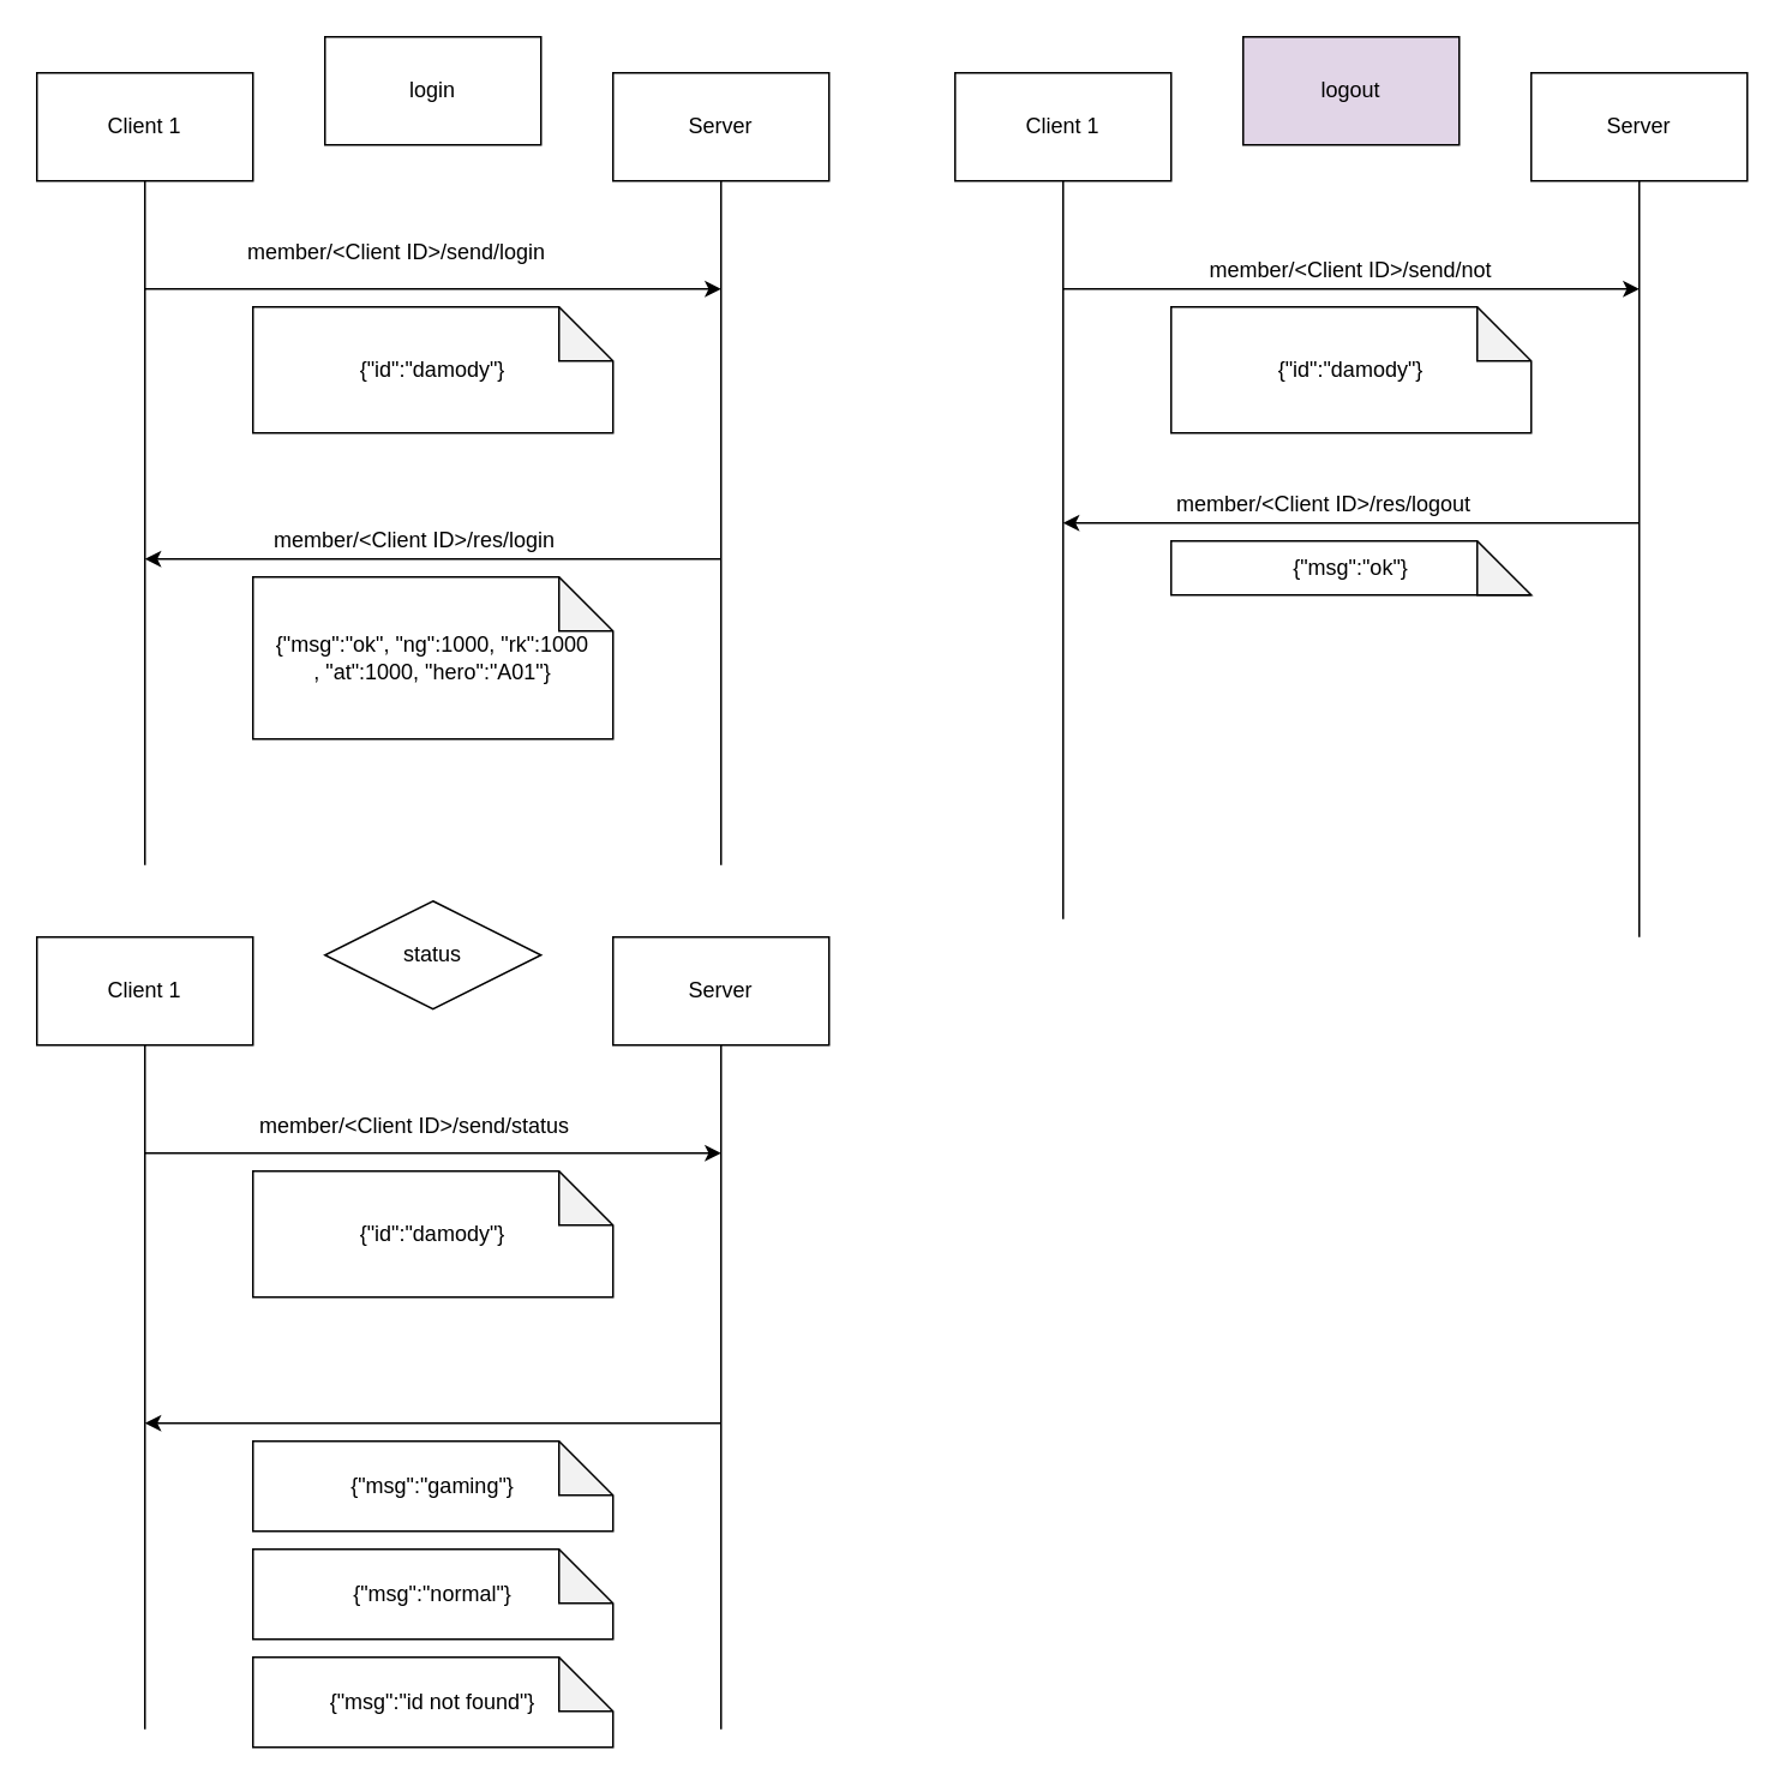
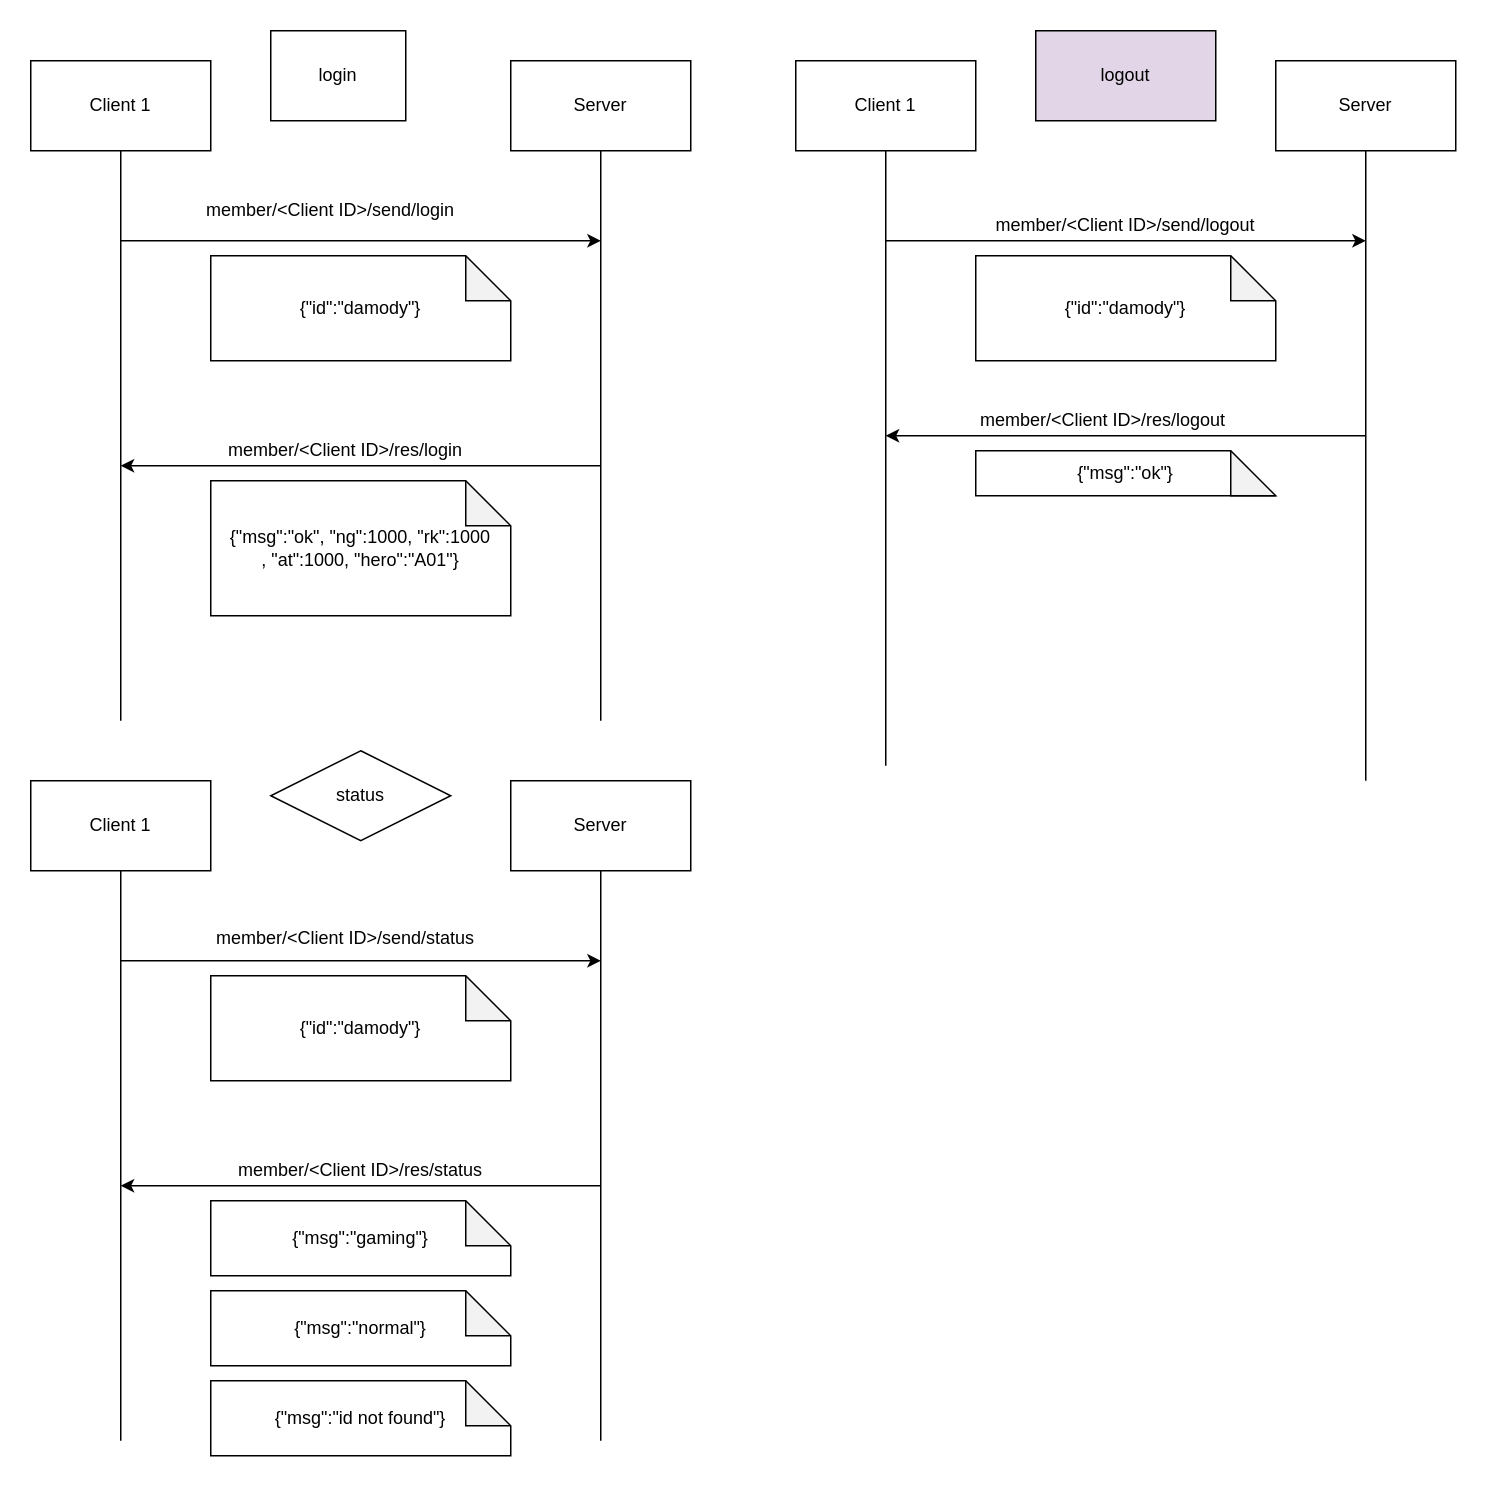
  <mxCell id="0" />
  <mxCell id="1" parent="0" />
  <mxCell id="2" value="Client 1" style="rounded=0;whiteSpace=wrap;html=1;" parent="1" vertex="1"><mxGeometry x="20" y="40" width="120" height="60" as="geometry" /></mxCell>
  <mxCell id="3" value="Server" style="rounded=0;whiteSpace=wrap;html=1;" parent="1" vertex="1"><mxGeometry x="340" y="40" width="120" height="60" as="geometry" /></mxCell>
  <mxCell id="4" value="" style="endArrow=none;html=1;entryX=0.5;entryY=1;entryDx=0;entryDy=0;fontStyle=1" parent="1" target="2" edge="1"><mxGeometry width="50" height="50" relative="1" as="geometry"><mxPoint x="80" y="480" as="sourcePoint" /><mxPoint x="400" y="180" as="targetPoint" /></mxGeometry></mxCell>
  <mxCell id="5" value="" style="endArrow=none;html=1;entryX=0.5;entryY=1;entryDx=0;entryDy=0;" parent="1" target="3" edge="1"><mxGeometry width="50" height="50" relative="1" as="geometry"><mxPoint x="400" y="480" as="sourcePoint" /><mxPoint x="400" y="180" as="targetPoint" /></mxGeometry></mxCell>
  <mxCell id="6" value="" style="endArrow=classic;html=1;" parent="1" edge="1"><mxGeometry width="50" height="50" relative="1" as="geometry"><mxPoint x="80" y="160" as="sourcePoint" /><mxPoint x="400" y="160" as="targetPoint" /></mxGeometry></mxCell>
  <mxCell id="7" value="" style="endArrow=classic;html=1;" parent="1" edge="1"><mxGeometry width="50" height="50" relative="1" as="geometry"><mxPoint x="400" y="310" as="sourcePoint" /><mxPoint x="80" y="310" as="targetPoint" /></mxGeometry></mxCell>
  <mxCell id="8" value="member/&amp;lt;Client ID&amp;gt;/send/login" style="text;html=1;strokeColor=none;fillColor=none;align=center;verticalAlign=middle;whiteSpace=wrap;rounded=0;" parent="1" vertex="1"><mxGeometry x="95" y="130" width="250" height="20" as="geometry" /></mxCell>
  <mxCell id="9" value="member/&amp;lt;Client ID&amp;gt;/res/login" style="text;html=1;strokeColor=none;fillColor=none;align=center;verticalAlign=middle;whiteSpace=wrap;rounded=0;" parent="1" vertex="1"><mxGeometry x="120" y="290" width="220" height="20" as="geometry" /></mxCell>
  <mxCell id="10" value="{&quot;id&quot;:&quot;damody&quot;}" style="shape=note;whiteSpace=wrap;html=1;backgroundOutline=1;darkOpacity=0.05;" parent="1" vertex="1"><mxGeometry x="140" y="170" width="200" height="70" as="geometry" /></mxCell>
  <mxCell id="11" value="{&quot;msg&quot;:&quot;ok&quot;, &quot;ng&quot;:1000, &quot;rk&quot;:1000&lt;br&gt;, &quot;at&quot;:1000, &quot;hero&quot;:&quot;A01&quot;}" style="shape=note;whiteSpace=wrap;html=1;backgroundOutline=1;darkOpacity=0.05;" parent="1" vertex="1"><mxGeometry x="140" y="320" width="200" height="90" as="geometry" /></mxCell>
- <mxCell id="12" value="login" style="rounded=0;whiteSpace=wrap;html=1;" parent="1" vertex="1"><mxGeometry x="180" y="20" width="120" height="60" as="geometry" /></mxCell>
+ <mxCell id="12" value="login" style="rounded=0;whiteSpace=wrap;html=1;" parent="1" vertex="1"><mxGeometry x="180" y="20" width="90" height="60" as="geometry" /></mxCell>
  <mxCell id="13" value="Client 1" style="rounded=0;whiteSpace=wrap;html=1;" parent="1" vertex="1"><mxGeometry x="530" y="40" width="120" height="60" as="geometry" /></mxCell>
  <mxCell id="14" value="Server" style="rounded=0;whiteSpace=wrap;html=1;" parent="1" vertex="1"><mxGeometry x="850" y="40" width="120" height="60" as="geometry" /></mxCell>
  <mxCell id="15" value="" style="endArrow=none;html=1;entryX=0.5;entryY=1;entryDx=0;entryDy=0;" parent="1" target="13" edge="1"><mxGeometry width="50" height="50" relative="1" as="geometry"><mxPoint x="590" y="510" as="sourcePoint" /><mxPoint x="910" y="180" as="targetPoint" /></mxGeometry></mxCell>
  <mxCell id="16" value="" style="endArrow=none;html=1;entryX=0.5;entryY=1;entryDx=0;entryDy=0;" parent="1" target="14" edge="1"><mxGeometry width="50" height="50" relative="1" as="geometry"><mxPoint x="910" y="520" as="sourcePoint" /><mxPoint x="910" y="180" as="targetPoint" /></mxGeometry></mxCell>
  <mxCell id="17" value="" style="endArrow=classic;html=1;" parent="1" edge="1"><mxGeometry width="50" height="50" relative="1" as="geometry"><mxPoint x="590" y="160" as="sourcePoint" /><mxPoint x="910" y="160" as="targetPoint" /></mxGeometry></mxCell>
  <mxCell id="18" value="" style="endArrow=classic;html=1;" parent="1" edge="1"><mxGeometry width="50" height="50" relative="1" as="geometry"><mxPoint x="910" y="290" as="sourcePoint" /><mxPoint x="590" y="290" as="targetPoint" /></mxGeometry></mxCell>
- <mxCell id="19" value="member/&amp;lt;Client ID&amp;gt;/send/not" style="text;html=1;strokeColor=none;fillColor=none;align=center;verticalAlign=middle;whiteSpace=wrap;rounded=0;" parent="1" vertex="1"><mxGeometry x="625" y="140" width="250" height="20" as="geometry" /></mxCell>
+ <mxCell id="19" value="member/&amp;lt;Client ID&amp;gt;/send/logout" style="text;html=1;strokeColor=none;fillColor=none;align=center;verticalAlign=middle;whiteSpace=wrap;rounded=0;" parent="1" vertex="1"><mxGeometry x="625" y="140" width="250" height="20" as="geometry" /></mxCell>
  <mxCell id="20" value="member/&amp;lt;Client ID&amp;gt;/res/logout" style="text;html=1;strokeColor=none;fillColor=none;align=center;verticalAlign=middle;whiteSpace=wrap;rounded=0;" parent="1" vertex="1"><mxGeometry x="625" y="270" width="220" height="20" as="geometry" /></mxCell>
  <mxCell id="21" value="{&quot;id&quot;:&quot;damody&quot;}" style="shape=note;whiteSpace=wrap;html=1;backgroundOutline=1;darkOpacity=0.05;" parent="1" vertex="1"><mxGeometry x="650" y="170" width="200" height="70" as="geometry" /></mxCell>
  <mxCell id="22" value="{&quot;msg&quot;:&quot;ok&quot;}" style="shape=note;whiteSpace=wrap;html=1;backgroundOutline=1;darkOpacity=0.05;" parent="1" vertex="1"><mxGeometry x="650" y="300" width="200" height="30" as="geometry" /></mxCell>
  <mxCell id="23" value="logout" style="rounded=0;whiteSpace=wrap;html=1;fillColor=#e1d5e7;" parent="1" vertex="1"><mxGeometry x="690" y="20" width="120" height="60" as="geometry" /></mxCell>
  <mxCell id="24" value="Client 1" style="rounded=0;whiteSpace=wrap;html=1;" vertex="1" parent="1"><mxGeometry x="20" y="520" width="120" height="60" as="geometry" /></mxCell>
  <mxCell id="25" value="Server" style="rounded=0;whiteSpace=wrap;html=1;" vertex="1" parent="1"><mxGeometry x="340" y="520" width="120" height="60" as="geometry" /></mxCell>
  <mxCell id="26" value="" style="endArrow=none;html=1;entryX=0.5;entryY=1;entryDx=0;entryDy=0;fontStyle=1" edge="1" parent="1" target="24"><mxGeometry width="50" height="50" relative="1" as="geometry"><mxPoint x="80" y="960" as="sourcePoint" /><mxPoint x="400" y="660" as="targetPoint" /></mxGeometry></mxCell>
  <mxCell id="27" value="" style="endArrow=none;html=1;entryX=0.5;entryY=1;entryDx=0;entryDy=0;" edge="1" parent="1" target="25"><mxGeometry width="50" height="50" relative="1" as="geometry"><mxPoint x="400" y="960" as="sourcePoint" /><mxPoint x="400" y="660" as="targetPoint" /></mxGeometry></mxCell>
  <mxCell id="28" value="" style="endArrow=classic;html=1;" edge="1" parent="1"><mxGeometry width="50" height="50" relative="1" as="geometry"><mxPoint x="80" y="640" as="sourcePoint" /><mxPoint x="400" y="640" as="targetPoint" /></mxGeometry></mxCell>
  <mxCell id="29" value="" style="endArrow=classic;html=1;" edge="1" parent="1"><mxGeometry width="50" height="50" relative="1" as="geometry"><mxPoint x="400" y="790" as="sourcePoint" /><mxPoint x="80" y="790" as="targetPoint" /></mxGeometry></mxCell>
  <mxCell id="30" value="member/&amp;lt;Client ID&amp;gt;/send/status" style="text;html=1;strokeColor=none;fillColor=none;align=center;verticalAlign=middle;whiteSpace=wrap;rounded=0;" vertex="1" parent="1"><mxGeometry x="105" y="615" width="250" height="20" as="geometry" /></mxCell>
+ <mxCell id="31" value="member/&amp;lt;Client ID&amp;gt;/res/status" style="text;html=1;strokeColor=none;fillColor=none;align=center;verticalAlign=middle;whiteSpace=wrap;rounded=0;" vertex="1" parent="1"><mxGeometry x="130" y="770" width="220" height="20" as="geometry" /></mxCell>
  <mxCell id="32" value="{&quot;id&quot;:&quot;damody&quot;}" style="shape=note;whiteSpace=wrap;html=1;backgroundOutline=1;darkOpacity=0.05;" vertex="1" parent="1"><mxGeometry x="140" y="650" width="200" height="70" as="geometry" /></mxCell>
  <mxCell id="33" value="{&quot;msg&quot;:&quot;gaming&quot;}" style="shape=note;whiteSpace=wrap;html=1;backgroundOutline=1;darkOpacity=0.05;" vertex="1" parent="1"><mxGeometry x="140" y="800" width="200" height="50" as="geometry" /></mxCell>
  <mxCell id="34" value="status" style="rhombus;whiteSpace=wrap;html=1;" vertex="1" parent="1"><mxGeometry x="180" y="500" width="120" height="60" as="geometry" /></mxCell>
  <mxCell id="35" value="{&quot;msg&quot;:&quot;normal&quot;}" style="shape=note;whiteSpace=wrap;html=1;backgroundOutline=1;darkOpacity=0.05;" vertex="1" parent="1"><mxGeometry x="140" y="860" width="200" height="50" as="geometry" /></mxCell>
  <mxCell id="36" value="{&quot;msg&quot;:&quot;id not found&quot;}" style="shape=note;whiteSpace=wrap;html=1;backgroundOutline=1;darkOpacity=0.05;" vertex="1" parent="1"><mxGeometry x="140" y="920" width="200" height="50" as="geometry" /></mxCell>
